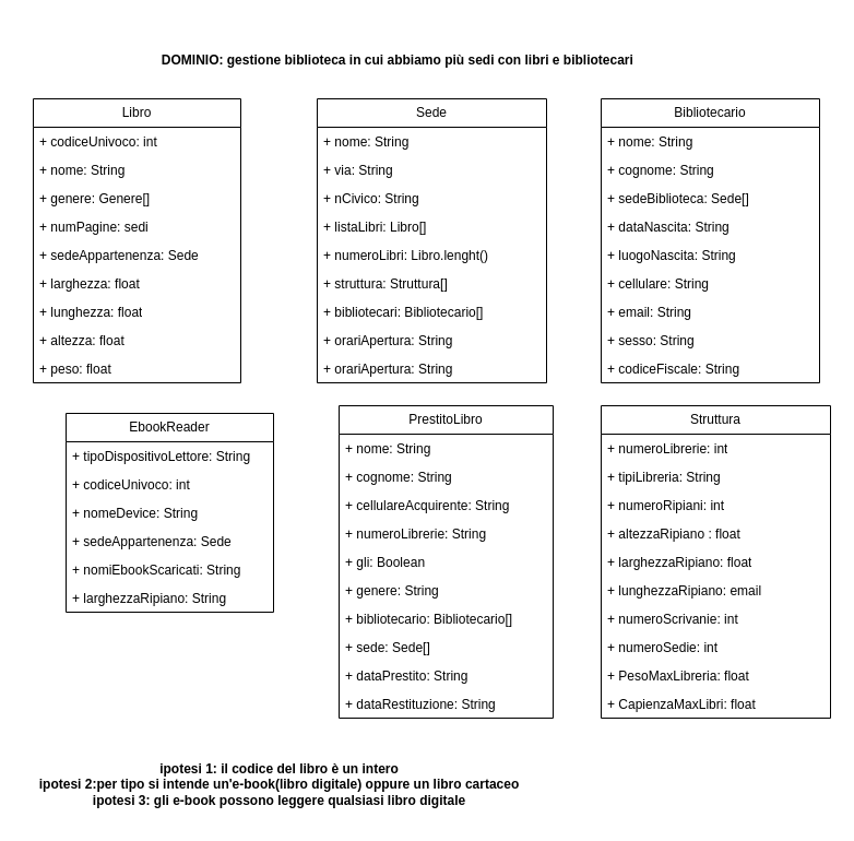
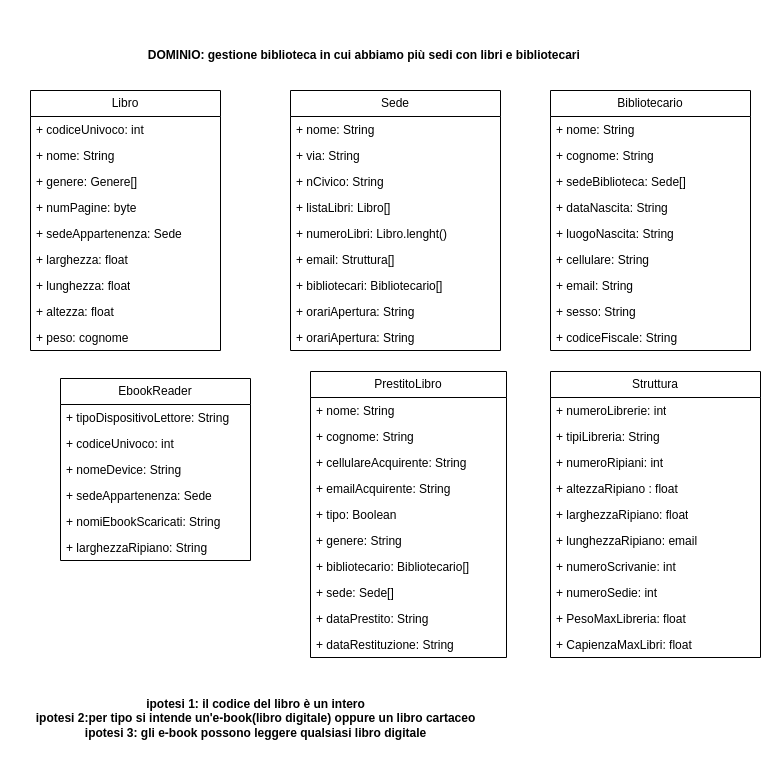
  <mxCell id="0" />
  <mxCell id="1" parent="0" />
  <mxCell id="2" value="DOMINIO: gestione biblioteca in cui abbiamo più sedi con libri e bibliotecari&amp;nbsp;" style="text;align=center;fontStyle=1;verticalAlign=middle;spacingLeft=3;spacingRight=3;strokeColor=none;rotatable=0;points=[[0,0.5],[1,0.5]];portConstraint=eastwest;html=1;" parent="1" vertex="1"><mxGeometry x="130" y="20" width="470" height="70" as="geometry" /></mxCell>
  <mxCell id="3" value="Libro" style="swimlane;fontStyle=0;childLayout=stackLayout;horizontal=1;startSize=26;fillColor=none;horizontalStack=0;resizeParent=1;resizeParentMax=0;resizeLast=0;collapsible=1;marginBottom=0;whiteSpace=wrap;html=1;" parent="1" vertex="1"><mxGeometry x="30" y="90" width="190" height="260" as="geometry" /></mxCell>
  <mxCell id="4" value="+ codiceUnivoco: int" style="text;strokeColor=none;fillColor=none;align=left;verticalAlign=top;spacingLeft=4;spacingRight=4;overflow=hidden;rotatable=0;points=[[0,0.5],[1,0.5]];portConstraint=eastwest;whiteSpace=wrap;html=1;" parent="3" vertex="1"><mxGeometry y="26" width="190" height="26" as="geometry" /></mxCell>
  <mxCell id="5" value="+ nome: String" style="text;strokeColor=none;fillColor=none;align=left;verticalAlign=top;spacingLeft=4;spacingRight=4;overflow=hidden;rotatable=0;points=[[0,0.5],[1,0.5]];portConstraint=eastwest;whiteSpace=wrap;html=1;" parent="3" vertex="1"><mxGeometry y="52" width="190" height="26" as="geometry" /></mxCell>
  <mxCell id="6" value="+ genere: Genere[]" style="text;strokeColor=none;fillColor=none;align=left;verticalAlign=top;spacingLeft=4;spacingRight=4;overflow=hidden;rotatable=0;points=[[0,0.5],[1,0.5]];portConstraint=eastwest;whiteSpace=wrap;html=1;" parent="3" vertex="1"><mxGeometry y="78" width="190" height="26" as="geometry" /></mxCell>
- <mxCell id="7" value="+ numPagine: sedi" style="text;strokeColor=none;fillColor=none;align=left;verticalAlign=top;spacingLeft=4;spacingRight=4;overflow=hidden;rotatable=0;points=[[0,0.5],[1,0.5]];portConstraint=eastwest;whiteSpace=wrap;html=1;" parent="3" vertex="1"><mxGeometry y="104" width="190" height="26" as="geometry" /></mxCell>
+ <mxCell id="7" value="+ numPagine: byte" style="text;strokeColor=none;fillColor=none;align=left;verticalAlign=top;spacingLeft=4;spacingRight=4;overflow=hidden;rotatable=0;points=[[0,0.5],[1,0.5]];portConstraint=eastwest;whiteSpace=wrap;html=1;" parent="3" vertex="1"><mxGeometry y="104" width="190" height="26" as="geometry" /></mxCell>
  <mxCell id="8" value="+ sedeAppartenenza: Sede" style="text;strokeColor=none;fillColor=none;align=left;verticalAlign=top;spacingLeft=4;spacingRight=4;overflow=hidden;rotatable=0;points=[[0,0.5],[1,0.5]];portConstraint=eastwest;whiteSpace=wrap;html=1;" parent="3" vertex="1"><mxGeometry y="130" width="190" height="26" as="geometry" /></mxCell>
  <mxCell id="9" value="+ larghezza: float" style="text;strokeColor=none;fillColor=none;align=left;verticalAlign=top;spacingLeft=4;spacingRight=4;overflow=hidden;rotatable=0;points=[[0,0.5],[1,0.5]];portConstraint=eastwest;whiteSpace=wrap;html=1;" parent="3" vertex="1"><mxGeometry y="156" width="190" height="26" as="geometry" /></mxCell>
  <mxCell id="10" value="+ lunghezza: float" style="text;strokeColor=none;fillColor=none;align=left;verticalAlign=top;spacingLeft=4;spacingRight=4;overflow=hidden;rotatable=0;points=[[0,0.5],[1,0.5]];portConstraint=eastwest;whiteSpace=wrap;html=1;" parent="3" vertex="1"><mxGeometry y="182" width="190" height="26" as="geometry" /></mxCell>
  <mxCell id="11" value="+ altezza: float" style="text;strokeColor=none;fillColor=none;align=left;verticalAlign=top;spacingLeft=4;spacingRight=4;overflow=hidden;rotatable=0;points=[[0,0.5],[1,0.5]];portConstraint=eastwest;whiteSpace=wrap;html=1;" parent="3" vertex="1"><mxGeometry y="208" width="190" height="26" as="geometry" /></mxCell>
- <mxCell id="12" value="+ peso: float" style="text;strokeColor=none;fillColor=none;align=left;verticalAlign=top;spacingLeft=4;spacingRight=4;overflow=hidden;rotatable=0;points=[[0,0.5],[1,0.5]];portConstraint=eastwest;whiteSpace=wrap;html=1;" parent="3" vertex="1"><mxGeometry y="234" width="190" height="26" as="geometry" /></mxCell>
+ <mxCell id="12" value="+ peso: cognome" style="text;strokeColor=none;fillColor=none;align=left;verticalAlign=top;spacingLeft=4;spacingRight=4;overflow=hidden;rotatable=0;points=[[0,0.5],[1,0.5]];portConstraint=eastwest;whiteSpace=wrap;html=1;" parent="3" vertex="1"><mxGeometry y="234" width="190" height="26" as="geometry" /></mxCell>
  <mxCell id="13" value="Sede" style="swimlane;fontStyle=0;childLayout=stackLayout;horizontal=1;startSize=26;fillColor=none;horizontalStack=0;resizeParent=1;resizeParentMax=0;resizeLast=0;collapsible=1;marginBottom=0;whiteSpace=wrap;html=1;" parent="1" vertex="1"><mxGeometry x="290" y="90" width="210" height="260" as="geometry" /></mxCell>
  <mxCell id="14" value="+ nome: String" style="text;strokeColor=none;fillColor=none;align=left;verticalAlign=top;spacingLeft=4;spacingRight=4;overflow=hidden;rotatable=0;points=[[0,0.5],[1,0.5]];portConstraint=eastwest;whiteSpace=wrap;html=1;" parent="13" vertex="1"><mxGeometry y="26" width="210" height="26" as="geometry" /></mxCell>
  <mxCell id="15" value="+ via: String" style="text;strokeColor=none;fillColor=none;align=left;verticalAlign=top;spacingLeft=4;spacingRight=4;overflow=hidden;rotatable=0;points=[[0,0.5],[1,0.5]];portConstraint=eastwest;whiteSpace=wrap;html=1;" parent="13" vertex="1"><mxGeometry y="52" width="210" height="26" as="geometry" /></mxCell>
  <mxCell id="16" value="+ nCivico: String" style="text;strokeColor=none;fillColor=none;align=left;verticalAlign=top;spacingLeft=4;spacingRight=4;overflow=hidden;rotatable=0;points=[[0,0.5],[1,0.5]];portConstraint=eastwest;whiteSpace=wrap;html=1;" parent="13" vertex="1"><mxGeometry y="78" width="210" height="26" as="geometry" /></mxCell>
  <mxCell id="17" value="+ listaLibri: Libro[]" style="text;strokeColor=none;fillColor=none;align=left;verticalAlign=top;spacingLeft=4;spacingRight=4;overflow=hidden;rotatable=0;points=[[0,0.5],[1,0.5]];portConstraint=eastwest;whiteSpace=wrap;html=1;" parent="13" vertex="1"><mxGeometry y="104" width="210" height="26" as="geometry" /></mxCell>
  <mxCell id="18" value="+ numeroLibri: Libro.lenght()" style="text;strokeColor=none;fillColor=none;align=left;verticalAlign=top;spacingLeft=4;spacingRight=4;overflow=hidden;rotatable=0;points=[[0,0.5],[1,0.5]];portConstraint=eastwest;whiteSpace=wrap;html=1;" parent="13" vertex="1"><mxGeometry y="130" width="210" height="26" as="geometry" /></mxCell>
- <mxCell id="19" value="+ struttura: Struttura[]" style="text;strokeColor=none;fillColor=none;align=left;verticalAlign=top;spacingLeft=4;spacingRight=4;overflow=hidden;rotatable=0;points=[[0,0.5],[1,0.5]];portConstraint=eastwest;whiteSpace=wrap;html=1;" parent="13" vertex="1"><mxGeometry y="156" width="210" height="26" as="geometry" /></mxCell>
+ <mxCell id="19" value="+ email: Struttura[]" style="text;strokeColor=none;fillColor=none;align=left;verticalAlign=top;spacingLeft=4;spacingRight=4;overflow=hidden;rotatable=0;points=[[0,0.5],[1,0.5]];portConstraint=eastwest;whiteSpace=wrap;html=1;" parent="13" vertex="1"><mxGeometry y="156" width="210" height="26" as="geometry" /></mxCell>
  <mxCell id="20" value="+ bibliotecari: Bibliotecario[]" style="text;strokeColor=none;fillColor=none;align=left;verticalAlign=top;spacingLeft=4;spacingRight=4;overflow=hidden;rotatable=0;points=[[0,0.5],[1,0.5]];portConstraint=eastwest;whiteSpace=wrap;html=1;" parent="13" vertex="1"><mxGeometry y="182" width="210" height="26" as="geometry" /></mxCell>
  <mxCell id="21" value="+ orariApertura: String" style="text;strokeColor=none;fillColor=none;align=left;verticalAlign=top;spacingLeft=4;spacingRight=4;overflow=hidden;rotatable=0;points=[[0,0.5],[1,0.5]];portConstraint=eastwest;whiteSpace=wrap;html=1;" vertex="1" parent="13"><mxGeometry y="208" width="210" height="26" as="geometry" /></mxCell>
  <mxCell id="22" value="+ orariApertura: String" style="text;strokeColor=none;fillColor=none;align=left;verticalAlign=top;spacingLeft=4;spacingRight=4;overflow=hidden;rotatable=0;points=[[0,0.5],[1,0.5]];portConstraint=eastwest;whiteSpace=wrap;html=1;" vertex="1" parent="13"><mxGeometry y="234" width="210" height="26" as="geometry" /></mxCell>
  <mxCell id="23" value="Bibliotecario" style="swimlane;fontStyle=0;childLayout=stackLayout;horizontal=1;startSize=26;fillColor=none;horizontalStack=0;resizeParent=1;resizeParentMax=0;resizeLast=0;collapsible=1;marginBottom=0;whiteSpace=wrap;html=1;" parent="1" vertex="1"><mxGeometry x="550" y="90" width="200" height="260" as="geometry" /></mxCell>
  <mxCell id="24" value="+ nome: String" style="text;strokeColor=none;fillColor=none;align=left;verticalAlign=top;spacingLeft=4;spacingRight=4;overflow=hidden;rotatable=0;points=[[0,0.5],[1,0.5]];portConstraint=eastwest;whiteSpace=wrap;html=1;" parent="23" vertex="1"><mxGeometry y="26" width="200" height="26" as="geometry" /></mxCell>
  <mxCell id="25" value="+ cognome: String" style="text;strokeColor=none;fillColor=none;align=left;verticalAlign=top;spacingLeft=4;spacingRight=4;overflow=hidden;rotatable=0;points=[[0,0.5],[1,0.5]];portConstraint=eastwest;whiteSpace=wrap;html=1;" parent="23" vertex="1"><mxGeometry y="52" width="200" height="26" as="geometry" /></mxCell>
  <mxCell id="26" value="+ sedeBiblioteca: Sede[]" style="text;strokeColor=none;fillColor=none;align=left;verticalAlign=top;spacingLeft=4;spacingRight=4;overflow=hidden;rotatable=0;points=[[0,0.5],[1,0.5]];portConstraint=eastwest;whiteSpace=wrap;html=1;" parent="23" vertex="1"><mxGeometry y="78" width="200" height="26" as="geometry" /></mxCell>
  <mxCell id="27" value="+ dataNascita: String" style="text;strokeColor=none;fillColor=none;align=left;verticalAlign=top;spacingLeft=4;spacingRight=4;overflow=hidden;rotatable=0;points=[[0,0.5],[1,0.5]];portConstraint=eastwest;whiteSpace=wrap;html=1;" parent="23" vertex="1"><mxGeometry y="104" width="200" height="26" as="geometry" /></mxCell>
  <mxCell id="28" value="+ luogoNascita: String" style="text;strokeColor=none;fillColor=none;align=left;verticalAlign=top;spacingLeft=4;spacingRight=4;overflow=hidden;rotatable=0;points=[[0,0.5],[1,0.5]];portConstraint=eastwest;whiteSpace=wrap;html=1;" parent="23" vertex="1"><mxGeometry y="130" width="200" height="26" as="geometry" /></mxCell>
  <mxCell id="29" value="+ cellulare: String" style="text;strokeColor=none;fillColor=none;align=left;verticalAlign=top;spacingLeft=4;spacingRight=4;overflow=hidden;rotatable=0;points=[[0,0.5],[1,0.5]];portConstraint=eastwest;whiteSpace=wrap;html=1;" parent="23" vertex="1"><mxGeometry y="156" width="200" height="26" as="geometry" /></mxCell>
  <mxCell id="30" value="+ email: String" style="text;strokeColor=none;fillColor=none;align=left;verticalAlign=top;spacingLeft=4;spacingRight=4;overflow=hidden;rotatable=0;points=[[0,0.5],[1,0.5]];portConstraint=eastwest;whiteSpace=wrap;html=1;" parent="23" vertex="1"><mxGeometry y="182" width="200" height="26" as="geometry" /></mxCell>
  <mxCell id="31" value="+ sesso: String" style="text;strokeColor=none;fillColor=none;align=left;verticalAlign=top;spacingLeft=4;spacingRight=4;overflow=hidden;rotatable=0;points=[[0,0.5],[1,0.5]];portConstraint=eastwest;whiteSpace=wrap;html=1;" parent="23" vertex="1"><mxGeometry y="208" width="200" height="26" as="geometry" /></mxCell>
  <mxCell id="32" value="+ codiceFiscale: String" style="text;strokeColor=none;fillColor=none;align=left;verticalAlign=top;spacingLeft=4;spacingRight=4;overflow=hidden;rotatable=0;points=[[0,0.5],[1,0.5]];portConstraint=eastwest;whiteSpace=wrap;html=1;" parent="23" vertex="1"><mxGeometry y="234" width="200" height="26" as="geometry" /></mxCell>
  <mxCell id="33" value="ipotesi 1: il codice del libro è un intero&lt;br&gt;ipotesi 2:per tipo si intende un'e-book(libro digitale) oppure un libro cartaceo&lt;br&gt;ipotesi 3: gli e-book possono leggere qualsiasi libro digitale" style="text;align=center;fontStyle=1;verticalAlign=middle;spacingLeft=3;spacingRight=3;strokeColor=none;rotatable=0;points=[[0,0.5],[1,0.5]];portConstraint=eastwest;html=1;" parent="1" vertex="1"><mxGeometry x="20" y="688" width="470" height="60" as="geometry" /></mxCell>
  <mxCell id="34" value="PrestitoLibro" style="swimlane;fontStyle=0;childLayout=stackLayout;horizontal=1;startSize=26;fillColor=none;horizontalStack=0;resizeParent=1;resizeParentMax=0;resizeLast=0;collapsible=1;marginBottom=0;whiteSpace=wrap;html=1;" parent="1" vertex="1"><mxGeometry x="310" y="371" width="196" height="286" as="geometry" /></mxCell>
  <mxCell id="35" value="+ nome: String" style="text;strokeColor=none;fillColor=none;align=left;verticalAlign=top;spacingLeft=4;spacingRight=4;overflow=hidden;rotatable=0;points=[[0,0.5],[1,0.5]];portConstraint=eastwest;whiteSpace=wrap;html=1;" parent="34" vertex="1"><mxGeometry y="26" width="196" height="26" as="geometry" /></mxCell>
  <mxCell id="36" value="+ cognome: String" style="text;strokeColor=none;fillColor=none;align=left;verticalAlign=top;spacingLeft=4;spacingRight=4;overflow=hidden;rotatable=0;points=[[0,0.5],[1,0.5]];portConstraint=eastwest;whiteSpace=wrap;html=1;" parent="34" vertex="1"><mxGeometry y="52" width="196" height="26" as="geometry" /></mxCell>
  <mxCell id="37" value="+ cellulareAcquirente: String" style="text;strokeColor=none;fillColor=none;align=left;verticalAlign=top;spacingLeft=4;spacingRight=4;overflow=hidden;rotatable=0;points=[[0,0.5],[1,0.5]];portConstraint=eastwest;whiteSpace=wrap;html=1;" parent="34" vertex="1"><mxGeometry y="78" width="196" height="26" as="geometry" /></mxCell>
- <mxCell id="38" value="+ numeroLibrerie: String" style="text;strokeColor=none;fillColor=none;align=left;verticalAlign=top;spacingLeft=4;spacingRight=4;overflow=hidden;rotatable=0;points=[[0,0.5],[1,0.5]];portConstraint=eastwest;whiteSpace=wrap;html=1;" parent="34" vertex="1"><mxGeometry y="104" width="196" height="26" as="geometry" /></mxCell>
- <mxCell id="39" value="+ gli: Boolean" style="text;strokeColor=none;fillColor=none;align=left;verticalAlign=top;spacingLeft=4;spacingRight=4;overflow=hidden;rotatable=0;points=[[0,0.5],[1,0.5]];portConstraint=eastwest;whiteSpace=wrap;html=1;" parent="34" vertex="1"><mxGeometry y="130" width="196" height="26" as="geometry" /></mxCell>
+ <mxCell id="38" value="+ emailAcquirente: String" style="text;strokeColor=none;fillColor=none;align=left;verticalAlign=top;spacingLeft=4;spacingRight=4;overflow=hidden;rotatable=0;points=[[0,0.5],[1,0.5]];portConstraint=eastwest;whiteSpace=wrap;html=1;" parent="34" vertex="1"><mxGeometry y="104" width="196" height="26" as="geometry" /></mxCell>
+ <mxCell id="39" value="+ tipo: Boolean" style="text;strokeColor=none;fillColor=none;align=left;verticalAlign=top;spacingLeft=4;spacingRight=4;overflow=hidden;rotatable=0;points=[[0,0.5],[1,0.5]];portConstraint=eastwest;whiteSpace=wrap;html=1;" parent="34" vertex="1"><mxGeometry y="130" width="196" height="26" as="geometry" /></mxCell>
  <mxCell id="40" value="+ genere: String" style="text;strokeColor=none;fillColor=none;align=left;verticalAlign=top;spacingLeft=4;spacingRight=4;overflow=hidden;rotatable=0;points=[[0,0.5],[1,0.5]];portConstraint=eastwest;whiteSpace=wrap;html=1;" parent="34" vertex="1"><mxGeometry y="156" width="196" height="26" as="geometry" /></mxCell>
  <mxCell id="41" value="+ bibliotecario: Bibliotecario[]" style="text;strokeColor=none;fillColor=none;align=left;verticalAlign=top;spacingLeft=4;spacingRight=4;overflow=hidden;rotatable=0;points=[[0,0.5],[1,0.5]];portConstraint=eastwest;whiteSpace=wrap;html=1;" parent="34" vertex="1"><mxGeometry y="182" width="196" height="26" as="geometry" /></mxCell>
  <mxCell id="42" value="+ sede: Sede[]" style="text;strokeColor=none;fillColor=none;align=left;verticalAlign=top;spacingLeft=4;spacingRight=4;overflow=hidden;rotatable=0;points=[[0,0.5],[1,0.5]];portConstraint=eastwest;whiteSpace=wrap;html=1;" parent="34" vertex="1"><mxGeometry y="208" width="196" height="26" as="geometry" /></mxCell>
  <mxCell id="43" value="+ dataPrestito: String" style="text;strokeColor=none;fillColor=none;align=left;verticalAlign=top;spacingLeft=4;spacingRight=4;overflow=hidden;rotatable=0;points=[[0,0.5],[1,0.5]];portConstraint=eastwest;whiteSpace=wrap;html=1;" parent="34" vertex="1"><mxGeometry y="234" width="196" height="26" as="geometry" /></mxCell>
  <mxCell id="44" value="+ dataRestituzione: String" style="text;strokeColor=none;fillColor=none;align=left;verticalAlign=top;spacingLeft=4;spacingRight=4;overflow=hidden;rotatable=0;points=[[0,0.5],[1,0.5]];portConstraint=eastwest;whiteSpace=wrap;html=1;" parent="34" vertex="1"><mxGeometry y="260" width="196" height="26" as="geometry" /></mxCell>
  <mxCell id="45" value="EbookReader" style="swimlane;fontStyle=0;childLayout=stackLayout;horizontal=1;startSize=26;fillColor=none;horizontalStack=0;resizeParent=1;resizeParentMax=0;resizeLast=0;collapsible=1;marginBottom=0;whiteSpace=wrap;html=1;" parent="1" vertex="1"><mxGeometry x="60" y="378" width="190" height="182" as="geometry" /></mxCell>
  <mxCell id="46" value="+ tipoDispositivoLettore: String" style="text;strokeColor=none;fillColor=none;align=left;verticalAlign=top;spacingLeft=4;spacingRight=4;overflow=hidden;rotatable=0;points=[[0,0.5],[1,0.5]];portConstraint=eastwest;whiteSpace=wrap;html=1;" parent="45" vertex="1"><mxGeometry y="26" width="190" height="26" as="geometry" /></mxCell>
  <mxCell id="47" value="+ codiceUnivoco: int" style="text;strokeColor=none;fillColor=none;align=left;verticalAlign=top;spacingLeft=4;spacingRight=4;overflow=hidden;rotatable=0;points=[[0,0.5],[1,0.5]];portConstraint=eastwest;whiteSpace=wrap;html=1;" parent="45" vertex="1"><mxGeometry y="52" width="190" height="26" as="geometry" /></mxCell>
  <mxCell id="48" value="+ nomeDevice: String" style="text;strokeColor=none;fillColor=none;align=left;verticalAlign=top;spacingLeft=4;spacingRight=4;overflow=hidden;rotatable=0;points=[[0,0.5],[1,0.5]];portConstraint=eastwest;whiteSpace=wrap;html=1;" parent="45" vertex="1"><mxGeometry y="78" width="190" height="26" as="geometry" /></mxCell>
  <mxCell id="49" value="+ sedeAppartenenza: Sede" style="text;strokeColor=none;fillColor=none;align=left;verticalAlign=top;spacingLeft=4;spacingRight=4;overflow=hidden;rotatable=0;points=[[0,0.5],[1,0.5]];portConstraint=eastwest;whiteSpace=wrap;html=1;" parent="45" vertex="1"><mxGeometry y="104" width="190" height="26" as="geometry" /></mxCell>
  <mxCell id="50" value="+ nomiEbookScaricati: String" style="text;strokeColor=none;fillColor=none;align=left;verticalAlign=top;spacingLeft=4;spacingRight=4;overflow=hidden;rotatable=0;points=[[0,0.5],[1,0.5]];portConstraint=eastwest;whiteSpace=wrap;html=1;" parent="45" vertex="1"><mxGeometry y="130" width="190" height="26" as="geometry" /></mxCell>
  <mxCell id="51" value="+ larghezzaRipiano: String" style="text;strokeColor=none;fillColor=none;align=left;verticalAlign=top;spacingLeft=4;spacingRight=4;overflow=hidden;rotatable=0;points=[[0,0.5],[1,0.5]];portConstraint=eastwest;whiteSpace=wrap;html=1;" parent="45" vertex="1"><mxGeometry y="156" width="190" height="26" as="geometry" /></mxCell>
  <mxCell id="52" value="Struttura" style="swimlane;fontStyle=0;childLayout=stackLayout;horizontal=1;startSize=26;fillColor=none;horizontalStack=0;resizeParent=1;resizeParentMax=0;resizeLast=0;collapsible=1;marginBottom=0;whiteSpace=wrap;html=1;" parent="1" vertex="1"><mxGeometry x="550" y="371" width="210" height="286" as="geometry" /></mxCell>
  <mxCell id="53" value="+ numeroLibrerie: int" style="text;strokeColor=none;fillColor=none;align=left;verticalAlign=top;spacingLeft=4;spacingRight=4;overflow=hidden;rotatable=0;points=[[0,0.5],[1,0.5]];portConstraint=eastwest;whiteSpace=wrap;html=1;" parent="52" vertex="1"><mxGeometry y="26" width="210" height="26" as="geometry" /></mxCell>
  <mxCell id="54" value="+ tipiLibreria: String" style="text;strokeColor=none;fillColor=none;align=left;verticalAlign=top;spacingLeft=4;spacingRight=4;overflow=hidden;rotatable=0;points=[[0,0.5],[1,0.5]];portConstraint=eastwest;whiteSpace=wrap;html=1;" parent="52" vertex="1"><mxGeometry y="52" width="210" height="26" as="geometry" /></mxCell>
  <mxCell id="55" value="+ numeroRipiani: int" style="text;strokeColor=none;fillColor=none;align=left;verticalAlign=top;spacingLeft=4;spacingRight=4;overflow=hidden;rotatable=0;points=[[0,0.5],[1,0.5]];portConstraint=eastwest;whiteSpace=wrap;html=1;" parent="52" vertex="1"><mxGeometry y="78" width="210" height="26" as="geometry" /></mxCell>
  <mxCell id="56" value="+ altezzaRipiano : float" style="text;strokeColor=none;fillColor=none;align=left;verticalAlign=top;spacingLeft=4;spacingRight=4;overflow=hidden;rotatable=0;points=[[0,0.5],[1,0.5]];portConstraint=eastwest;whiteSpace=wrap;html=1;" parent="52" vertex="1"><mxGeometry y="104" width="210" height="26" as="geometry" /></mxCell>
  <mxCell id="57" value="+ larghezzaRipiano: float" style="text;strokeColor=none;fillColor=none;align=left;verticalAlign=top;spacingLeft=4;spacingRight=4;overflow=hidden;rotatable=0;points=[[0,0.5],[1,0.5]];portConstraint=eastwest;whiteSpace=wrap;html=1;" parent="52" vertex="1"><mxGeometry y="130" width="210" height="26" as="geometry" /></mxCell>
  <mxCell id="58" value="+ lunghezzaRipiano: email" style="text;strokeColor=none;fillColor=none;align=left;verticalAlign=top;spacingLeft=4;spacingRight=4;overflow=hidden;rotatable=0;points=[[0,0.5],[1,0.5]];portConstraint=eastwest;whiteSpace=wrap;html=1;" parent="52" vertex="1"><mxGeometry y="156" width="210" height="26" as="geometry" /></mxCell>
  <mxCell id="59" value="+ numeroScrivanie: int" style="text;strokeColor=none;fillColor=none;align=left;verticalAlign=top;spacingLeft=4;spacingRight=4;overflow=hidden;rotatable=0;points=[[0,0.5],[1,0.5]];portConstraint=eastwest;whiteSpace=wrap;html=1;" parent="52" vertex="1"><mxGeometry y="182" width="210" height="26" as="geometry" /></mxCell>
  <mxCell id="60" value="+ numeroSedie: int" style="text;strokeColor=none;fillColor=none;align=left;verticalAlign=top;spacingLeft=4;spacingRight=4;overflow=hidden;rotatable=0;points=[[0,0.5],[1,0.5]];portConstraint=eastwest;whiteSpace=wrap;html=1;" parent="52" vertex="1"><mxGeometry y="208" width="210" height="26" as="geometry" /></mxCell>
  <mxCell id="61" value="+ PesoMaxLibreria: float" style="text;strokeColor=none;fillColor=none;align=left;verticalAlign=top;spacingLeft=4;spacingRight=4;overflow=hidden;rotatable=0;points=[[0,0.5],[1,0.5]];portConstraint=eastwest;whiteSpace=wrap;html=1;" parent="52" vertex="1"><mxGeometry y="234" width="210" height="26" as="geometry" /></mxCell>
  <mxCell id="62" value="+ CapienzaMaxLibri: float" style="text;strokeColor=none;fillColor=none;align=left;verticalAlign=top;spacingLeft=4;spacingRight=4;overflow=hidden;rotatable=0;points=[[0,0.5],[1,0.5]];portConstraint=eastwest;whiteSpace=wrap;html=1;" parent="52" vertex="1"><mxGeometry y="260" width="210" height="26" as="geometry" /></mxCell>
